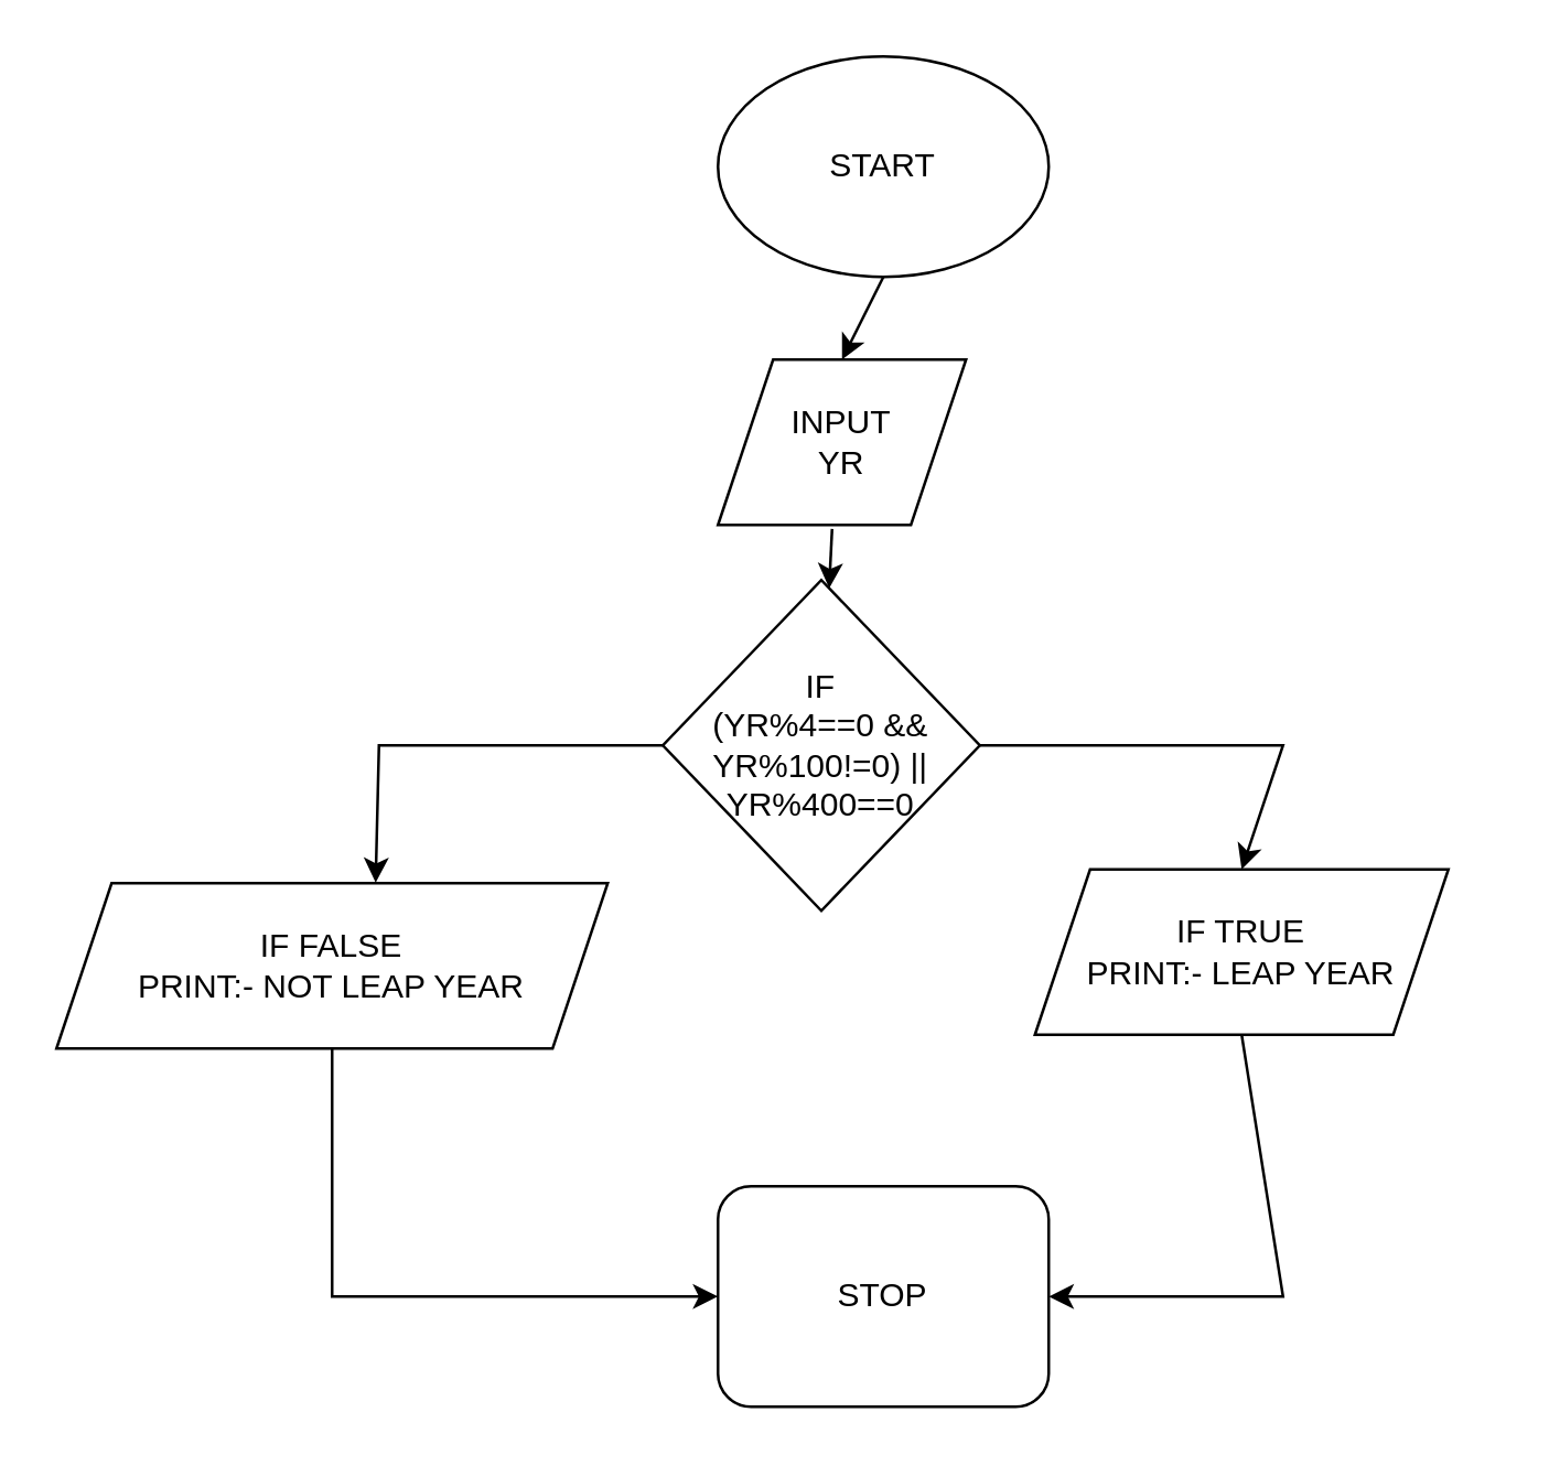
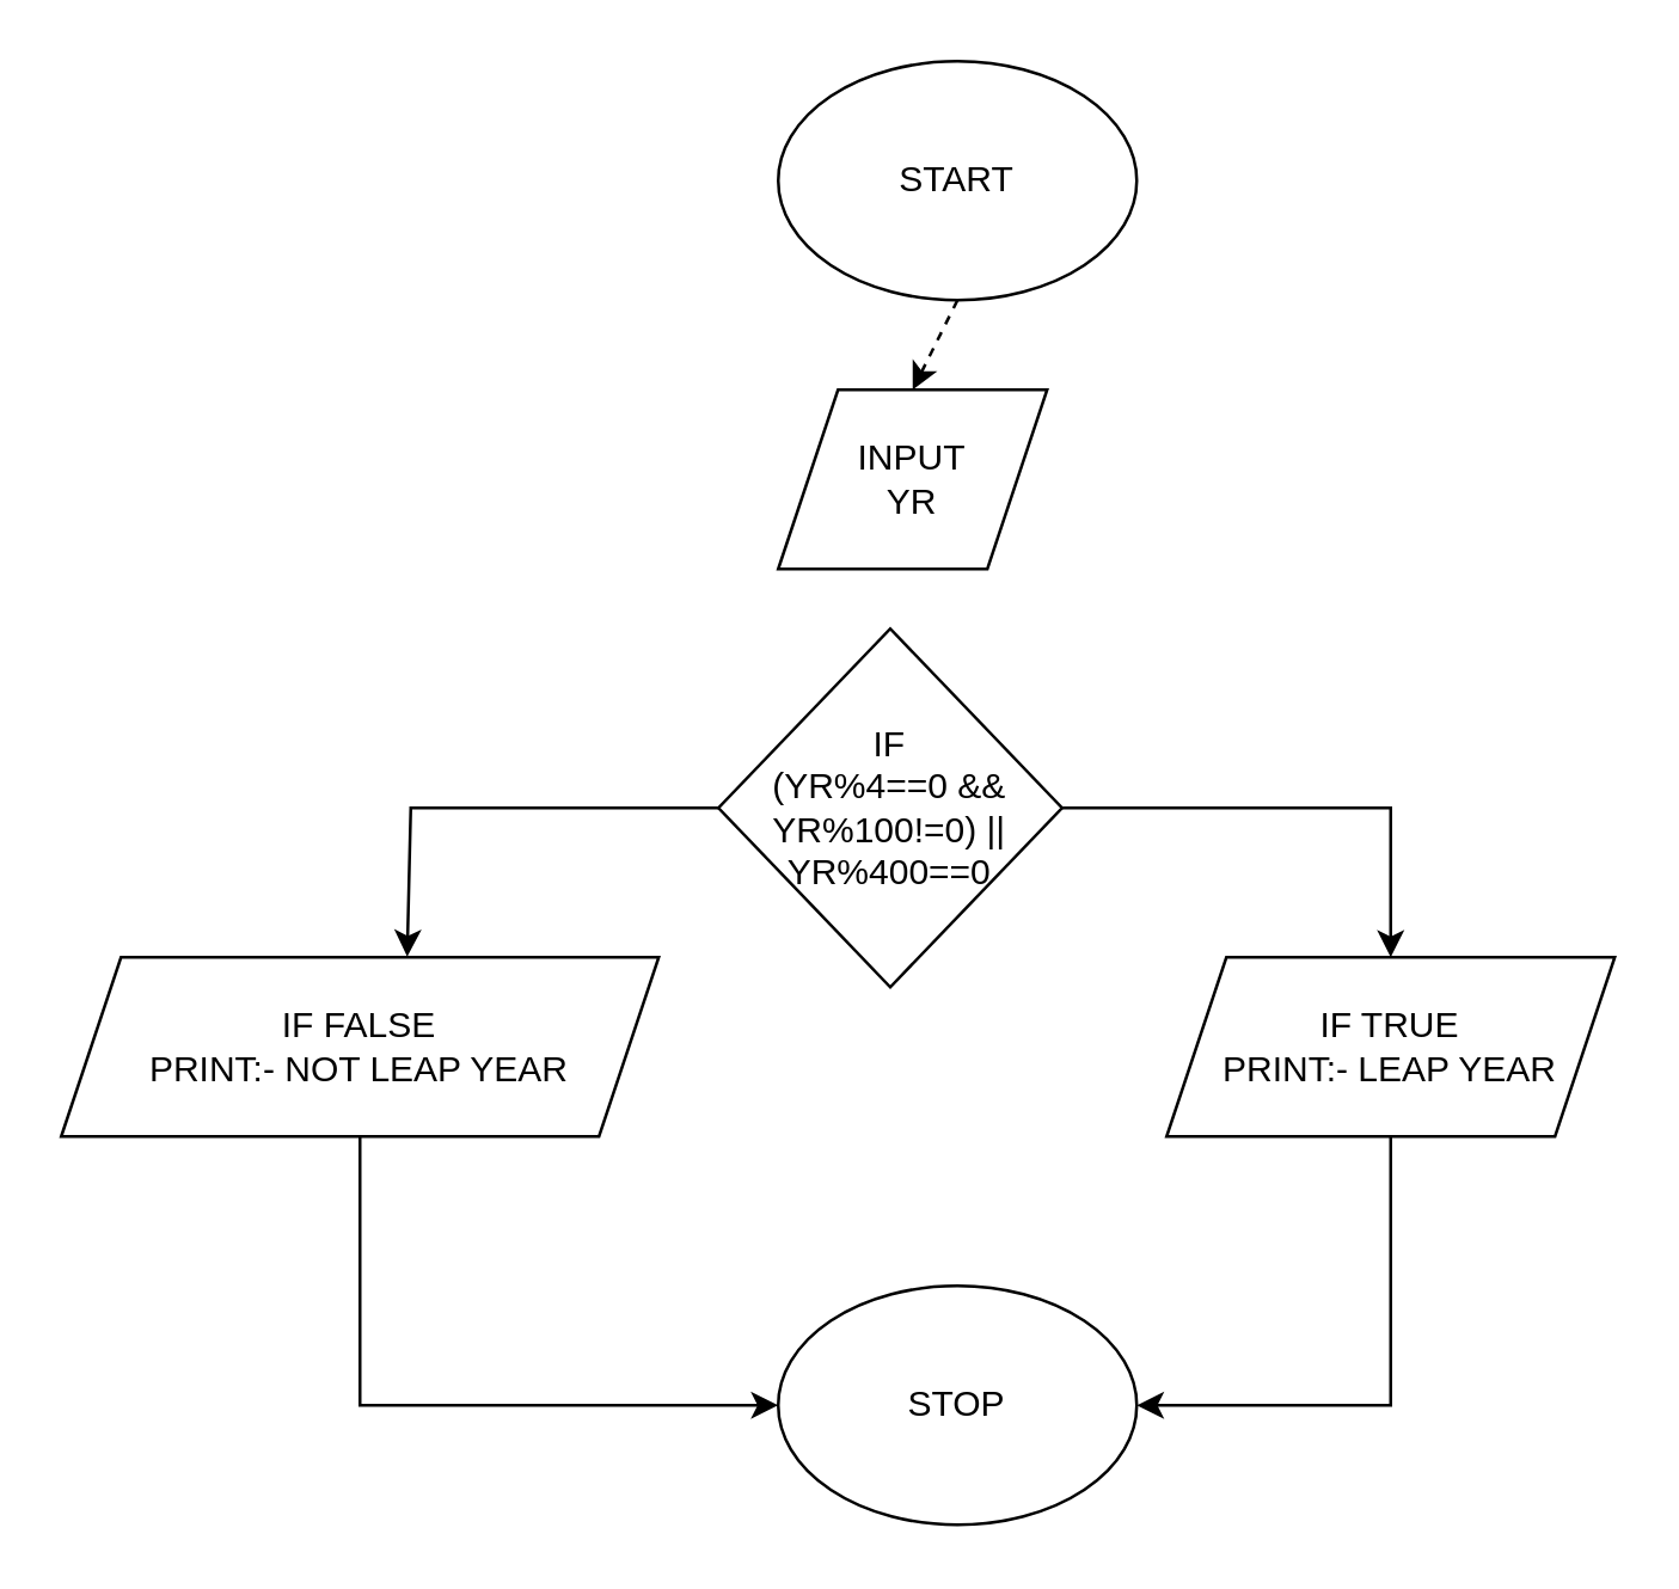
  <mxCell id="0" />
  <mxCell id="1" parent="0" />
  <mxCell id="2" value="START" style="ellipse;whiteSpace=wrap;html=1;" parent="1" vertex="1"><mxGeometry x="260" y="20" width="120" height="80" as="geometry" /></mxCell>
  <mxCell id="3" value="INPUT&lt;br&gt;YR" style="shape=parallelogram;perimeter=parallelogramPerimeter;whiteSpace=wrap;html=1;fixedSize=1;" parent="1" vertex="1"><mxGeometry x="260" y="130" width="90" height="60" as="geometry" /></mxCell>
  <mxCell id="4" value="IF&lt;br&gt;(YR%4==0 &amp;amp;&amp;amp; YR%100!=0) || YR%400==0" style="rhombus;whiteSpace=wrap;html=1;" parent="1" vertex="1"><mxGeometry x="240" y="210" width="115" height="120" as="geometry" /></mxCell>
- <mxCell id="5" value="" style="endArrow=classic;html=1;rounded=0;exitX=0.5;exitY=1;exitDx=0;exitDy=0;entryX=0.5;entryY=0;entryDx=0;entryDy=0;" parent="1" source="2" target="3" edge="1"><mxGeometry width="50" height="50" relative="1" as="geometry"><mxPoint x="290" y="260" as="sourcePoint" /><mxPoint x="340" y="210" as="targetPoint" /></mxGeometry></mxCell>
- <mxCell id="6" value="" style="endArrow=classic;html=1;rounded=0;exitX=0.46;exitY=1.024;exitDx=0;exitDy=0;exitPerimeter=0;" parent="1" source="3" target="4" edge="1"><mxGeometry width="50" height="50" relative="1" as="geometry"><mxPoint x="290" y="260" as="sourcePoint" /><mxPoint x="320" y="200" as="targetPoint" /></mxGeometry></mxCell>
+ <mxCell id="5" value="" style="endArrow=classic;html=1;rounded=0;exitX=0.5;exitY=1;exitDx=0;exitDy=0;entryX=0.5;entryY=0;entryDx=0;entryDy=0;dashed=1;" parent="1" source="2" target="3" edge="1"><mxGeometry width="50" height="50" relative="1" as="geometry"><mxPoint x="290" y="260" as="sourcePoint" /><mxPoint x="340" y="210" as="targetPoint" /></mxGeometry></mxCell>
  <mxCell id="7" value="" style="endArrow=classic;html=1;rounded=0;exitX=1;exitY=0.5;exitDx=0;exitDy=0;entryX=0.5;entryY=0;entryDx=0;entryDy=0;" parent="1" source="4" target="8" edge="1"><mxGeometry width="50" height="50" relative="1" as="geometry"><mxPoint x="260" y="330" as="sourcePoint" /><mxPoint x="410" y="320" as="targetPoint" /><Array as="points"><mxPoint x="465" y="270" /></Array></mxGeometry></mxCell>
- <mxCell id="8" value="IF TRUE&lt;br&gt;PRINT:- LEAP YEAR" style="shape=parallelogram;perimeter=parallelogramPerimeter;whiteSpace=wrap;html=1;fixedSize=1;" parent="1" vertex="1"><mxGeometry x="375" y="315" width="150" height="60" as="geometry" /></mxCell>
+ <mxCell id="8" value="IF TRUE&lt;br&gt;PRINT:- LEAP YEAR" style="shape=parallelogram;perimeter=parallelogramPerimeter;whiteSpace=wrap;html=1;fixedSize=1;" parent="1" vertex="1"><mxGeometry x="390" y="320" width="150" height="60" as="geometry" /></mxCell>
  <mxCell id="9" value="IF FALSE&lt;br&gt;PRINT:- NOT LEAP YEAR" style="shape=parallelogram;perimeter=parallelogramPerimeter;whiteSpace=wrap;html=1;fixedSize=1;" parent="1" vertex="1"><mxGeometry x="20" y="320" width="200" height="60" as="geometry" /></mxCell>
  <mxCell id="10" value="" style="endArrow=classic;html=1;rounded=0;exitX=0;exitY=0.5;exitDx=0;exitDy=0;entryX=0.579;entryY=-0.003;entryDx=0;entryDy=0;entryPerimeter=0;" parent="1" source="4" target="9" edge="1"><mxGeometry width="50" height="50" relative="1" as="geometry"><mxPoint x="260" y="320" as="sourcePoint" /><mxPoint x="310" y="270" as="targetPoint" /><Array as="points"><mxPoint x="137" y="270" /></Array></mxGeometry></mxCell>
- <mxCell id="11" value="STOP" style="whiteSpace=wrap;html=1;rounded=1;" parent="1" vertex="1"><mxGeometry x="260" y="430" width="120" height="80" as="geometry" /></mxCell>
+ <mxCell id="11" value="STOP" style="ellipse;whiteSpace=wrap;html=1;" parent="1" vertex="1"><mxGeometry x="260" y="430" width="120" height="80" as="geometry" /></mxCell>
  <mxCell id="12" value="" style="endArrow=classic;html=1;rounded=0;exitX=0.5;exitY=1;exitDx=0;exitDy=0;entryX=0;entryY=0.5;entryDx=0;entryDy=0;" parent="1" source="9" target="11" edge="1"><mxGeometry width="50" height="50" relative="1" as="geometry"><mxPoint x="260" y="320" as="sourcePoint" /><mxPoint x="310" y="270" as="targetPoint" /><Array as="points"><mxPoint x="120" y="470" /></Array></mxGeometry></mxCell>
  <mxCell id="13" value="" style="endArrow=classic;html=1;rounded=0;exitX=0.5;exitY=1;exitDx=0;exitDy=0;entryX=1;entryY=0.5;entryDx=0;entryDy=0;" parent="1" source="8" target="11" edge="1"><mxGeometry width="50" height="50" relative="1" as="geometry"><mxPoint x="260" y="320" as="sourcePoint" /><mxPoint x="310" y="270" as="targetPoint" /><Array as="points"><mxPoint x="465" y="470" /></Array></mxGeometry></mxCell>
